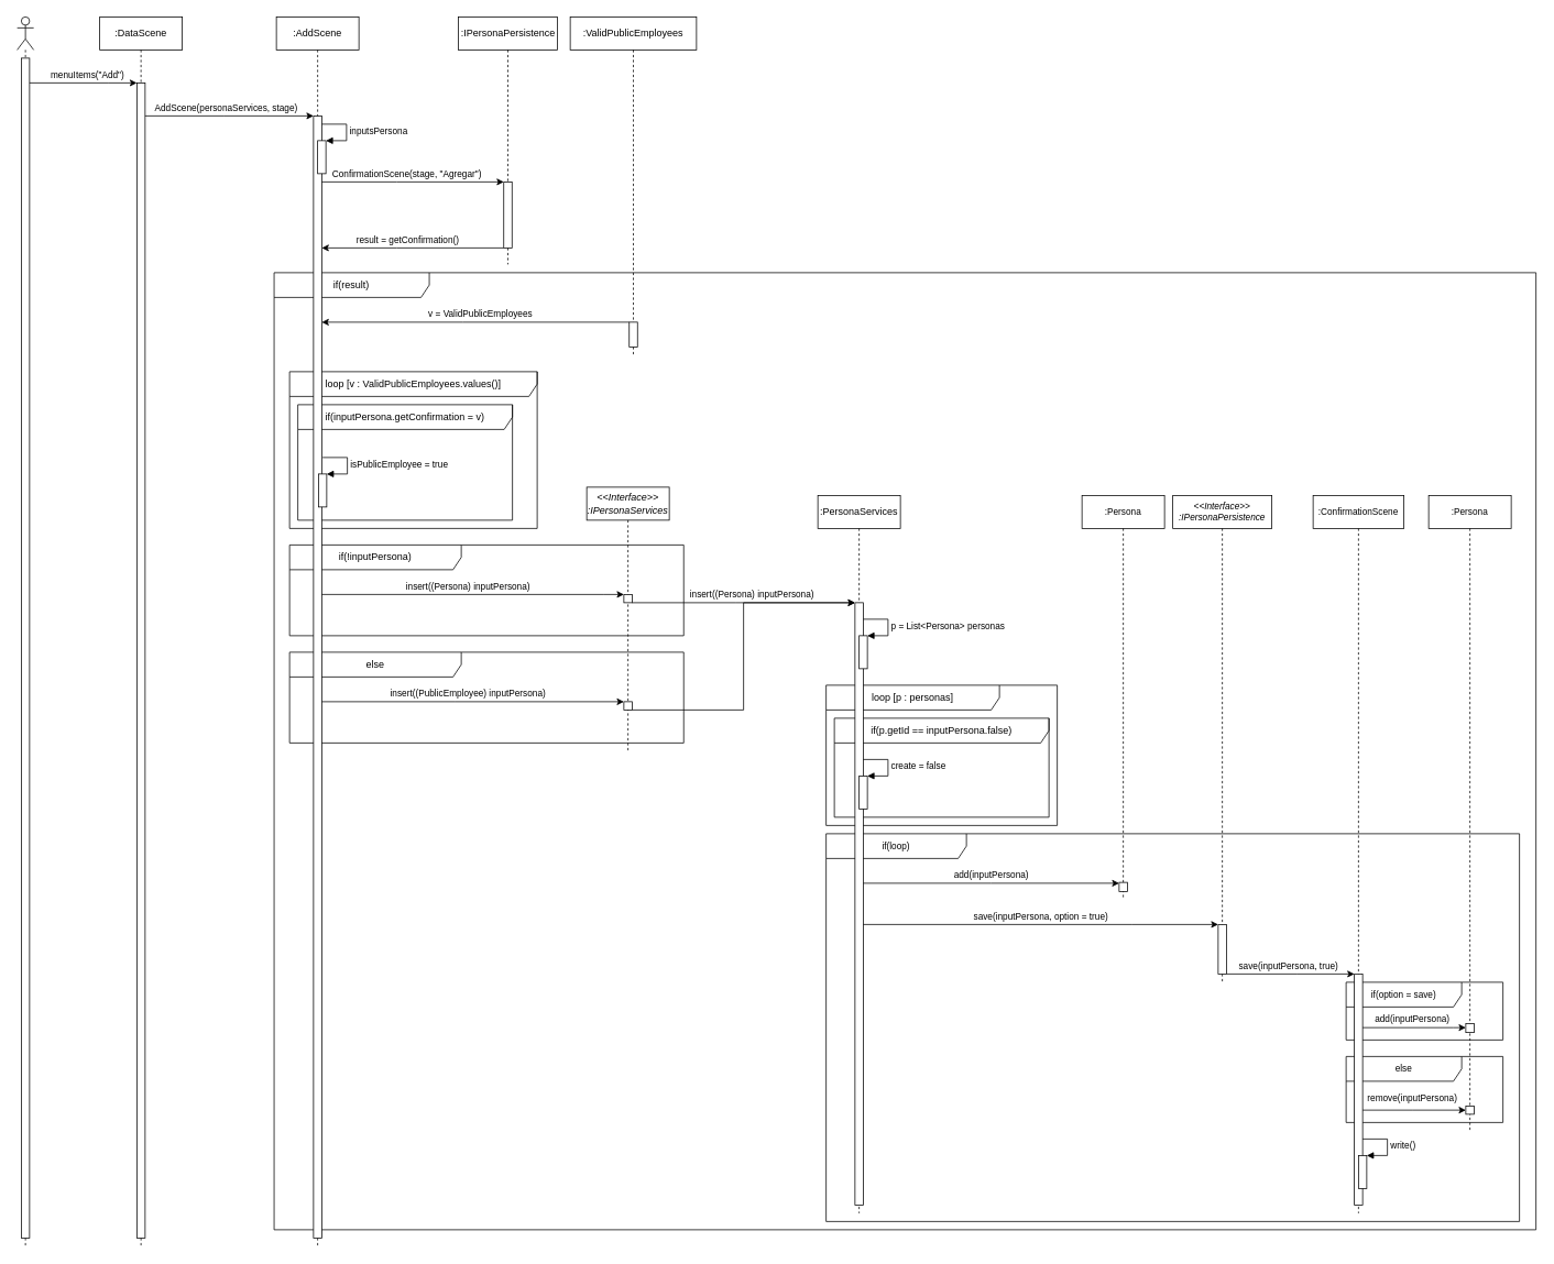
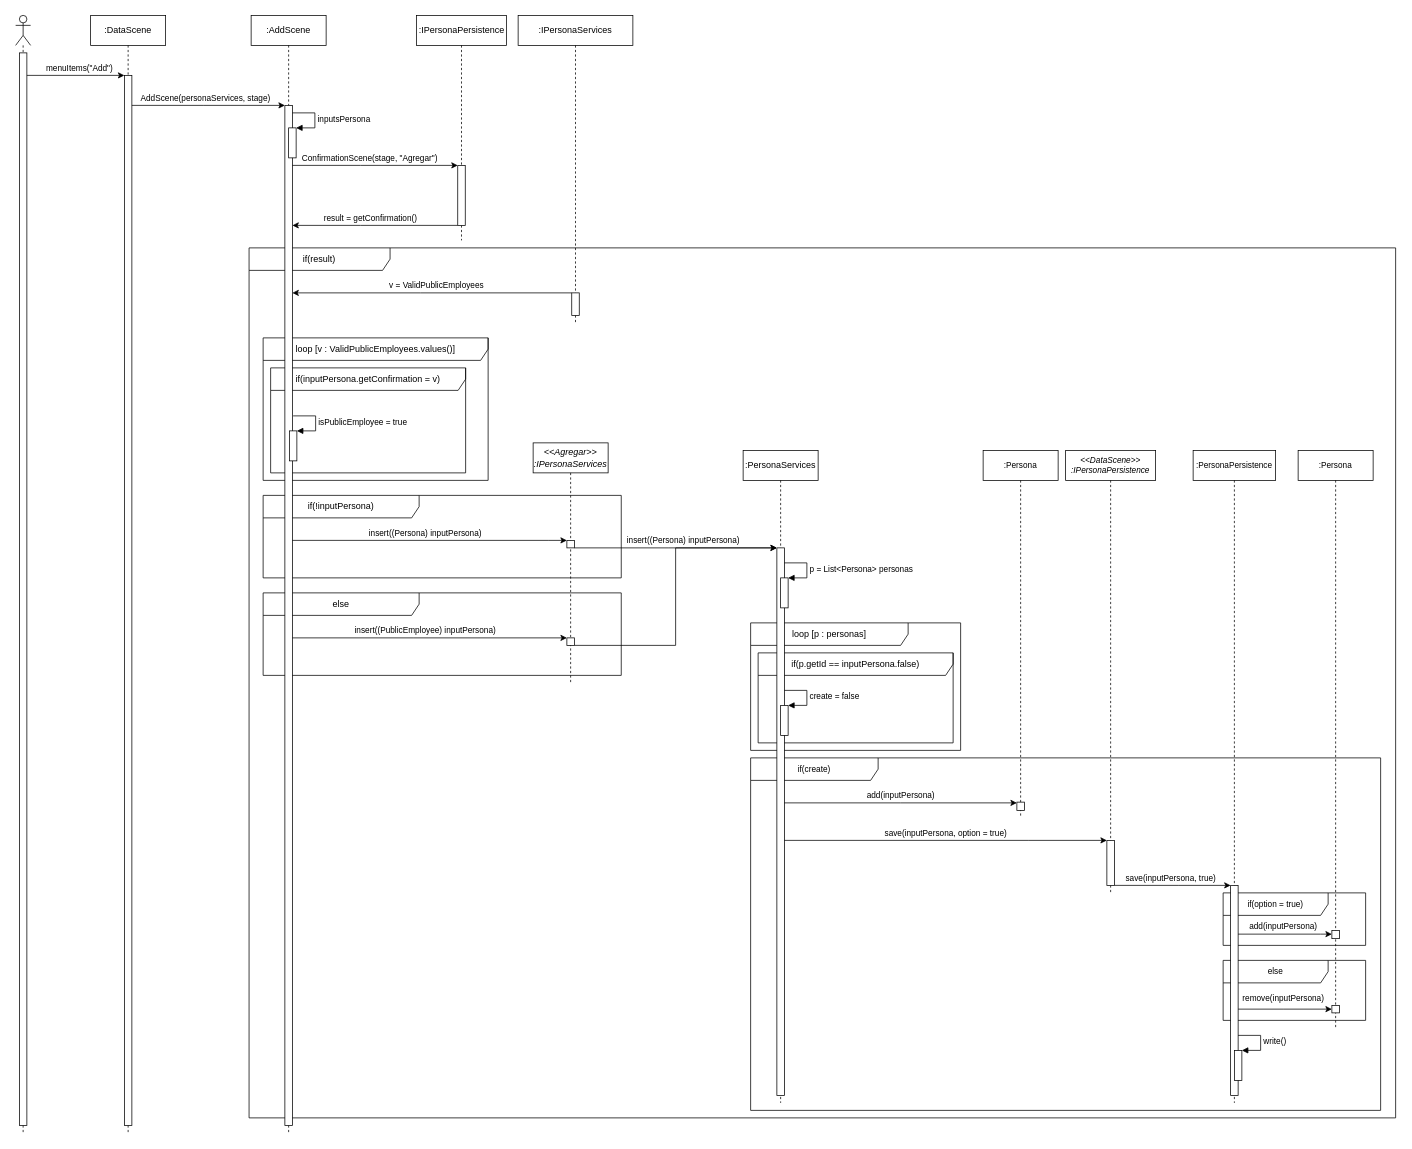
  <mxCell id="0" />
  <mxCell id="1" parent="0" />
  <mxCell id="2" value="if(result)" style="shape=umlFrame;whiteSpace=wrap;html=1;width=188;height=30;" parent="1" vertex="1"><mxGeometry x="331.25" y="330" width="1528.75" height="1160" as="geometry" /></mxCell>
- <mxCell id="3" value="if(loop)" style="shape=umlFrame;whiteSpace=wrap;html=1;fontSize=11;width=170;height=30;" parent="1" vertex="1"><mxGeometry x="1000" y="1010" width="840" height="470" as="geometry" /></mxCell>
+ <mxCell id="3" value="if(create)" style="shape=umlFrame;whiteSpace=wrap;html=1;fontSize=11;width=170;height=30;" parent="1" vertex="1"><mxGeometry x="1000" y="1010" width="840" height="470" as="geometry" /></mxCell>
  <mxCell id="4" value="else" style="shape=umlFrame;whiteSpace=wrap;html=1;fontSize=11;width=140;height=30;" parent="1" vertex="1"><mxGeometry x="1630" y="1280" width="190" height="80" as="geometry" /></mxCell>
- <mxCell id="5" value="if(option = save)" style="shape=umlFrame;whiteSpace=wrap;html=1;fontSize=11;width=140;height=30;" parent="1" vertex="1"><mxGeometry x="1630" y="1190" width="190" height="70" as="geometry" /></mxCell>
+ <mxCell id="5" value="if(option = true)" style="shape=umlFrame;whiteSpace=wrap;html=1;fontSize=11;width=140;height=30;" parent="1" vertex="1"><mxGeometry x="1630" y="1190" width="190" height="70" as="geometry" /></mxCell>
  <mxCell id="6" value="loop [p : personas]" style="shape=umlFrame;whiteSpace=wrap;html=1;width=210;height=30;" parent="1" vertex="1"><mxGeometry x="1000" y="830" width="280" height="170" as="geometry" /></mxCell>
  <mxCell id="7" value="if(p.getId == inputPersona.false)" style="shape=umlFrame;whiteSpace=wrap;html=1;width=280;height=30;" parent="1" vertex="1"><mxGeometry x="1010" y="870" width="260" height="120" as="geometry" /></mxCell>
  <mxCell id="8" value="else" style="shape=umlFrame;whiteSpace=wrap;html=1;width=208;height=30;" parent="1" vertex="1"><mxGeometry x="350" y="790" width="477.5" height="110" as="geometry" /></mxCell>
  <mxCell id="9" value="if(!inputPersona)" style="shape=umlFrame;whiteSpace=wrap;html=1;width=208;height=30;" parent="1" vertex="1"><mxGeometry x="350" y="660" width="477.5" height="110" as="geometry" /></mxCell>
  <mxCell id="10" value="loop [v : ValidPublicEmployees.values()]" style="shape=umlFrame;whiteSpace=wrap;html=1;width=310;height=30;" parent="1" vertex="1"><mxGeometry x="350" y="450" width="300" height="190" as="geometry" /></mxCell>
  <mxCell id="11" value="if(inputPersona.getConfirmation = v)" style="shape=umlFrame;whiteSpace=wrap;html=1;width=260;height=30;" parent="1" vertex="1"><mxGeometry x="360" y="490" width="260" height="140" as="geometry" /></mxCell>
  <mxCell id="12" value="" style="shape=umlLifeline;participant=umlActor;perimeter=lifelinePerimeter;whiteSpace=wrap;html=1;container=1;collapsible=0;recursiveResize=0;verticalAlign=top;spacingTop=36;outlineConnect=0;" parent="1" vertex="1"><mxGeometry x="20" y="20" width="20" height="1490" as="geometry" /></mxCell>
  <mxCell id="13" value="" style="html=1;points=[];perimeter=orthogonalPerimeter;" parent="12" vertex="1"><mxGeometry x="5" y="50" width="10" height="1430" as="geometry" /></mxCell>
  <mxCell id="14" value=":DataScene" style="shape=umlLifeline;perimeter=lifelinePerimeter;whiteSpace=wrap;html=1;container=1;collapsible=0;recursiveResize=0;outlineConnect=0;" parent="1" vertex="1"><mxGeometry x="120" y="20" width="100" height="1490" as="geometry" /></mxCell>
  <mxCell id="15" value="" style="html=1;points=[];perimeter=orthogonalPerimeter;" parent="14" vertex="1"><mxGeometry x="45" y="80" width="10" height="1400" as="geometry" /></mxCell>
  <mxCell id="16" value="menuItems(&quot;Add&quot;)" style="edgeStyle=orthogonalEdgeStyle;rounded=0;orthogonalLoop=1;jettySize=auto;html=1;" parent="1" source="13" target="15" edge="1"><mxGeometry x="0.071" y="10" relative="1" as="geometry"><Array as="points"><mxPoint x="130" y="100" /><mxPoint x="130" y="100" /></Array><mxPoint as="offset" /></mxGeometry></mxCell>
  <mxCell id="17" value=":AddScene" style="shape=umlLifeline;perimeter=lifelinePerimeter;whiteSpace=wrap;html=1;container=1;collapsible=0;recursiveResize=0;outlineConnect=0;" parent="1" vertex="1"><mxGeometry x="334" y="20" width="100" height="1490" as="geometry" /></mxCell>
  <mxCell id="18" value="" style="html=1;points=[];perimeter=orthogonalPerimeter;" parent="17" vertex="1"><mxGeometry x="45" y="120" width="10" height="1360" as="geometry" /></mxCell>
  <mxCell id="19" value="" style="html=1;points=[];perimeter=orthogonalPerimeter;" parent="17" vertex="1"><mxGeometry x="51" y="554" width="10" height="40" as="geometry" /></mxCell>
  <mxCell id="20" value="isPublicEmployee = true" style="edgeStyle=orthogonalEdgeStyle;html=1;align=left;spacingLeft=2;endArrow=block;rounded=0;entryX=1;entryY=0;" parent="17" target="19" edge="1"><mxGeometry relative="1" as="geometry"><mxPoint x="56" y="534" as="sourcePoint" /><Array as="points"><mxPoint x="86" y="534" /></Array></mxGeometry></mxCell>
  <mxCell id="21" value="" style="html=1;points=[];perimeter=orthogonalPerimeter;" parent="17" vertex="1"><mxGeometry x="50" y="150" width="10" height="40" as="geometry" /></mxCell>
  <mxCell id="22" value="inputsPersona" style="edgeStyle=orthogonalEdgeStyle;html=1;align=left;spacingLeft=2;endArrow=block;rounded=0;entryX=1;entryY=0;" parent="17" target="21" edge="1"><mxGeometry relative="1" as="geometry"><mxPoint x="55" y="130" as="sourcePoint" /><Array as="points"><mxPoint x="85" y="130" /></Array></mxGeometry></mxCell>
  <mxCell id="23" value="AddScene(personaServices, stage)" style="edgeStyle=orthogonalEdgeStyle;rounded=0;orthogonalLoop=1;jettySize=auto;html=1;" parent="1" source="15" target="18" edge="1"><mxGeometry x="-0.042" y="10" relative="1" as="geometry"><Array as="points"><mxPoint x="270" y="140" /><mxPoint x="270" y="140" /></Array><mxPoint as="offset" /></mxGeometry></mxCell>
  <mxCell id="24" value=":IPersonaPersistence" style="shape=umlLifeline;perimeter=lifelinePerimeter;whiteSpace=wrap;html=1;container=1;collapsible=0;recursiveResize=0;outlineConnect=0;" parent="1" vertex="1"><mxGeometry x="554.5" y="20" width="120" height="300" as="geometry" /></mxCell>
  <mxCell id="25" value="" style="html=1;points=[];perimeter=orthogonalPerimeter;" parent="24" vertex="1"><mxGeometry x="55" y="200" width="10" height="80" as="geometry" /></mxCell>
  <mxCell id="26" value="ConfirmationScene(stage, &quot;Agregar&quot;)" style="edgeStyle=orthogonalEdgeStyle;rounded=0;orthogonalLoop=1;jettySize=auto;html=1;" parent="1" source="18" target="25" edge="1"><mxGeometry x="-0.062" y="10" relative="1" as="geometry"><Array as="points"><mxPoint x="480" y="220" /><mxPoint x="480" y="220" /></Array><mxPoint as="offset" /></mxGeometry></mxCell>
  <mxCell id="27" value="result = getConfirmation()" style="edgeStyle=orthogonalEdgeStyle;rounded=0;orthogonalLoop=1;jettySize=auto;html=1;" parent="1" source="25" target="18" edge="1"><mxGeometry x="0.062" y="-10" relative="1" as="geometry"><Array as="points"><mxPoint x="480" y="300" /><mxPoint x="480" y="300" /></Array><mxPoint as="offset" /></mxGeometry></mxCell>
- <mxCell id="28" value=":ValidPublicEmployees" style="shape=umlLifeline;perimeter=lifelinePerimeter;whiteSpace=wrap;html=1;container=1;collapsible=0;recursiveResize=0;outlineConnect=0;" parent="1" vertex="1"><mxGeometry x="690" y="20" width="153" height="410" as="geometry" /></mxCell>
+ <mxCell id="28" value=":IPersonaServices" style="shape=umlLifeline;perimeter=lifelinePerimeter;whiteSpace=wrap;html=1;container=1;collapsible=0;recursiveResize=0;outlineConnect=0;" parent="1" vertex="1"><mxGeometry x="690" y="20" width="153" height="410" as="geometry" /></mxCell>
  <mxCell id="29" value="" style="html=1;points=[];perimeter=orthogonalPerimeter;" parent="28" vertex="1"><mxGeometry x="71.5" y="370" width="10" height="30" as="geometry" /></mxCell>
  <mxCell id="30" value="v = ValidPublicEmployees" style="edgeStyle=orthogonalEdgeStyle;rounded=0;orthogonalLoop=1;jettySize=auto;html=1;" parent="1" source="29" target="18" edge="1"><mxGeometry x="-0.03" y="-10" relative="1" as="geometry"><Array as="points"><mxPoint x="560" y="390" /><mxPoint x="560" y="390" /></Array><mxPoint as="offset" /></mxGeometry></mxCell>
- <mxCell id="31" value="&amp;lt;&amp;lt;Interface&amp;gt;&amp;gt;&lt;br&gt;:IPersonaServices" style="shape=umlLifeline;perimeter=lifelinePerimeter;whiteSpace=wrap;html=1;container=1;collapsible=0;recursiveResize=0;outlineConnect=0;fontStyle=2" parent="1" vertex="1"><mxGeometry x="710" y="590" width="100" height="320" as="geometry" /></mxCell>
+ <mxCell id="31" value="&amp;lt;&amp;lt;Agregar&amp;gt;&amp;gt;&lt;br&gt;:IPersonaServices" style="shape=umlLifeline;perimeter=lifelinePerimeter;whiteSpace=wrap;html=1;container=1;collapsible=0;recursiveResize=0;outlineConnect=0;fontStyle=2" parent="1" vertex="1"><mxGeometry x="710" y="590" width="100" height="320" as="geometry" /></mxCell>
  <mxCell id="32" value="" style="html=1;points=[];perimeter=orthogonalPerimeter;" parent="31" vertex="1"><mxGeometry x="45" y="130" width="10" height="10" as="geometry" /></mxCell>
  <mxCell id="33" value="" style="html=1;points=[];perimeter=orthogonalPerimeter;" parent="31" vertex="1"><mxGeometry x="45" y="260" width="10" height="10" as="geometry" /></mxCell>
  <mxCell id="34" value="insert((Persona) inputPersona)" style="edgeStyle=orthogonalEdgeStyle;rounded=0;orthogonalLoop=1;jettySize=auto;html=1;" parent="1" source="18" target="32" edge="1"><mxGeometry x="-0.034" y="10" relative="1" as="geometry"><Array as="points"><mxPoint x="730" y="720" /><mxPoint x="730" y="720" /></Array><mxPoint as="offset" /></mxGeometry></mxCell>
  <mxCell id="35" value="insert((PublicEmployee) inputPersona)" style="edgeStyle=orthogonalEdgeStyle;rounded=0;orthogonalLoop=1;jettySize=auto;html=1;" parent="1" source="18" target="33" edge="1"><mxGeometry x="-0.034" y="10" relative="1" as="geometry"><mxPoint x="701.5" y="950" as="targetPoint" /><Array as="points"><mxPoint x="550" y="850" /><mxPoint x="550" y="850" /></Array><mxPoint as="offset" /></mxGeometry></mxCell>
  <mxCell id="36" value=":PersonaServices" style="shape=umlLifeline;perimeter=lifelinePerimeter;whiteSpace=wrap;html=1;container=1;collapsible=0;recursiveResize=0;outlineConnect=0;" parent="1" vertex="1"><mxGeometry x="990" y="600" width="100" height="870" as="geometry" /></mxCell>
  <mxCell id="37" value="" style="html=1;points=[];perimeter=orthogonalPerimeter;" parent="36" vertex="1"><mxGeometry x="45" y="130" width="10" height="730" as="geometry" /></mxCell>
  <mxCell id="38" value="" style="html=1;points=[];perimeter=orthogonalPerimeter;" parent="36" vertex="1"><mxGeometry x="50" y="170" width="10" height="40" as="geometry" /></mxCell>
  <mxCell id="39" value="p = List&amp;lt;Persona&amp;gt; personas" style="edgeStyle=orthogonalEdgeStyle;html=1;align=left;spacingLeft=2;endArrow=block;rounded=0;entryX=1;entryY=0;labelBackgroundColor=none;endSize=6;" parent="36" target="38" edge="1"><mxGeometry relative="1" as="geometry"><mxPoint x="55" y="150" as="sourcePoint" /><Array as="points"><mxPoint x="85" y="150" /></Array></mxGeometry></mxCell>
  <mxCell id="40" value="" style="html=1;points=[];perimeter=orthogonalPerimeter;fontSize=11;" parent="36" vertex="1"><mxGeometry x="50" y="340" width="10" height="40" as="geometry" /></mxCell>
  <mxCell id="41" value="create = false" style="edgeStyle=orthogonalEdgeStyle;html=1;align=left;spacingLeft=2;endArrow=block;rounded=0;entryX=1;entryY=0;labelBackgroundColor=none;fontSize=11;endSize=6;" parent="36" target="40" edge="1"><mxGeometry relative="1" as="geometry"><mxPoint x="55" y="320" as="sourcePoint" /><Array as="points"><mxPoint x="85" y="320" /></Array></mxGeometry></mxCell>
  <mxCell id="42" value="insert((Persona) inputPersona)" style="edgeStyle=orthogonalEdgeStyle;rounded=0;orthogonalLoop=1;jettySize=auto;html=1;labelBackgroundColor=none;endSize=6;" parent="1" source="32" target="37" edge="1"><mxGeometry x="0.074" y="10" relative="1" as="geometry"><Array as="points"><mxPoint x="890" y="730" /><mxPoint x="890" y="730" /></Array><mxPoint as="offset" /></mxGeometry></mxCell>
  <mxCell id="43" style="edgeStyle=orthogonalEdgeStyle;rounded=0;orthogonalLoop=1;jettySize=auto;html=1;labelBackgroundColor=none;endSize=6;fontSize=11;" parent="1" source="33" target="37" edge="1"><mxGeometry relative="1" as="geometry"><Array as="points"><mxPoint x="900" y="860" /><mxPoint x="900" y="730" /></Array></mxGeometry></mxCell>
  <mxCell id="44" value=":Persona" style="shape=umlLifeline;perimeter=lifelinePerimeter;whiteSpace=wrap;html=1;container=1;collapsible=0;recursiveResize=0;outlineConnect=0;fontSize=11;" parent="1" vertex="1"><mxGeometry x="1310" y="600" width="100" height="490" as="geometry" /></mxCell>
  <mxCell id="45" value="" style="html=1;points=[];perimeter=orthogonalPerimeter;fontSize=11;" parent="44" vertex="1"><mxGeometry x="45" y="469" width="10" height="11" as="geometry" /></mxCell>
  <mxCell id="46" value="add(inputPersona)" style="edgeStyle=orthogonalEdgeStyle;rounded=0;orthogonalLoop=1;jettySize=auto;html=1;labelBackgroundColor=none;fontSize=11;endSize=6;" parent="1" source="37" target="45" edge="1"><mxGeometry y="10" relative="1" as="geometry"><Array as="points"><mxPoint x="1200" y="1070" /><mxPoint x="1200" y="1070" /></Array><mxPoint as="offset" /></mxGeometry></mxCell>
- <mxCell id="47" value="&amp;lt;&amp;lt;Interface&amp;gt;&amp;gt;&lt;br&gt;:IPersonaPersistence" style="shape=umlLifeline;perimeter=lifelinePerimeter;whiteSpace=wrap;html=1;container=1;collapsible=0;recursiveResize=0;outlineConnect=0;fontSize=11;fontStyle=2" parent="1" vertex="1"><mxGeometry x="1420" y="600" width="120" height="590" as="geometry" /></mxCell>
+ <mxCell id="47" value="&amp;lt;&amp;lt;DataScene&amp;gt;&amp;gt;&lt;br&gt;:IPersonaPersistence" style="shape=umlLifeline;perimeter=lifelinePerimeter;whiteSpace=wrap;html=1;container=1;collapsible=0;recursiveResize=0;outlineConnect=0;fontSize=11;fontStyle=2" parent="1" vertex="1"><mxGeometry x="1420" y="600" width="120" height="590" as="geometry" /></mxCell>
  <mxCell id="48" value="" style="html=1;points=[];perimeter=orthogonalPerimeter;fontSize=11;" parent="47" vertex="1"><mxGeometry x="55" y="520" width="10" height="60" as="geometry" /></mxCell>
  <mxCell id="49" value="save(inputPersona, option = true)" style="edgeStyle=orthogonalEdgeStyle;rounded=0;orthogonalLoop=1;jettySize=auto;html=1;labelBackgroundColor=none;fontSize=11;endSize=6;" parent="1" source="37" target="48" edge="1"><mxGeometry y="10" relative="1" as="geometry"><Array as="points"><mxPoint x="1370" y="1120" /><mxPoint x="1370" y="1120" /></Array><mxPoint as="offset" /></mxGeometry></mxCell>
- <mxCell id="50" value=":ConfirmationScene" style="shape=umlLifeline;perimeter=lifelinePerimeter;whiteSpace=wrap;html=1;container=1;collapsible=0;recursiveResize=0;outlineConnect=0;fontSize=11;" parent="1" vertex="1"><mxGeometry x="1590" y="600" width="110" height="870" as="geometry" /></mxCell>
+ <mxCell id="50" value=":PersonaPersistence" style="shape=umlLifeline;perimeter=lifelinePerimeter;whiteSpace=wrap;html=1;container=1;collapsible=0;recursiveResize=0;outlineConnect=0;fontSize=11;" parent="1" vertex="1"><mxGeometry x="1590" y="600" width="110" height="870" as="geometry" /></mxCell>
  <mxCell id="51" value="" style="html=1;points=[];perimeter=orthogonalPerimeter;fontSize=11;" parent="50" vertex="1"><mxGeometry x="50" y="580" width="10" height="280" as="geometry" /></mxCell>
  <mxCell id="52" value="" style="html=1;points=[];perimeter=orthogonalPerimeter;fontSize=11;" vertex="1" parent="50"><mxGeometry x="55" y="800" width="10" height="40" as="geometry" /></mxCell>
  <mxCell id="53" value="write()" style="edgeStyle=orthogonalEdgeStyle;html=1;align=left;spacingLeft=2;endArrow=block;rounded=0;entryX=1;entryY=0;labelBackgroundColor=none;fontSize=11;endSize=6;" edge="1" target="52" parent="50"><mxGeometry relative="1" as="geometry"><mxPoint x="60" y="780" as="sourcePoint" /><Array as="points"><mxPoint x="90" y="780" /></Array></mxGeometry></mxCell>
  <mxCell id="54" value="save(inputPersona, true)" style="edgeStyle=orthogonalEdgeStyle;rounded=0;orthogonalLoop=1;jettySize=auto;html=1;labelBackgroundColor=none;fontSize=11;endSize=6;" parent="1" source="48" target="51" edge="1"><mxGeometry x="-0.032" y="10" relative="1" as="geometry"><Array as="points"><mxPoint x="1570" y="1180" /><mxPoint x="1570" y="1180" /></Array><mxPoint as="offset" /></mxGeometry></mxCell>
  <mxCell id="55" value=":Persona" style="shape=umlLifeline;perimeter=lifelinePerimeter;whiteSpace=wrap;html=1;container=1;collapsible=0;recursiveResize=0;outlineConnect=0;fontSize=11;size=40;" parent="1" vertex="1"><mxGeometry x="1730" y="600" width="100" height="770" as="geometry" /></mxCell>
  <mxCell id="56" value="" style="html=1;points=[];perimeter=orthogonalPerimeter;fontSize=11;" parent="55" vertex="1"><mxGeometry x="45" y="640" width="10" height="11" as="geometry" /></mxCell>
  <mxCell id="57" value="" style="html=1;points=[];perimeter=orthogonalPerimeter;fontSize=11;" parent="55" vertex="1"><mxGeometry x="45" y="740" width="10" height="10" as="geometry" /></mxCell>
  <mxCell id="58" value="add(inputPersona)" style="edgeStyle=orthogonalEdgeStyle;rounded=0;orthogonalLoop=1;jettySize=auto;html=1;labelBackgroundColor=none;fontSize=11;endSize=6;" parent="1" source="51" target="56" edge="1"><mxGeometry x="-0.048" y="10" relative="1" as="geometry"><Array as="points"><mxPoint x="1760" y="1245" /></Array><mxPoint as="offset" /></mxGeometry></mxCell>
  <mxCell id="59" value="remove(inputPersona)" style="edgeStyle=orthogonalEdgeStyle;rounded=0;orthogonalLoop=1;jettySize=auto;html=1;labelBackgroundColor=none;fontSize=11;endSize=6;" parent="1" source="51" target="57" edge="1"><mxGeometry x="-0.04" y="15" relative="1" as="geometry"><Array as="points"><mxPoint x="1710" y="1345" /><mxPoint x="1710" y="1345" /></Array><mxPoint as="offset" /></mxGeometry></mxCell>
